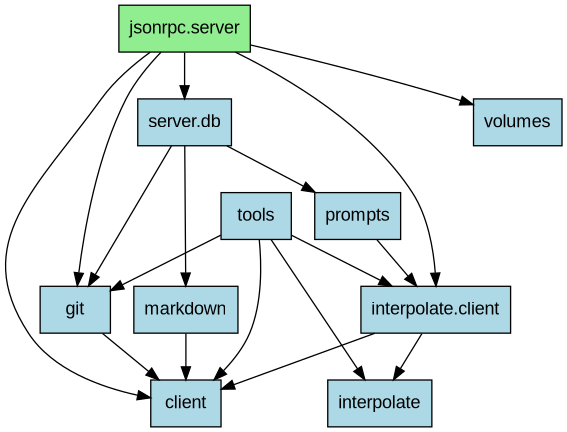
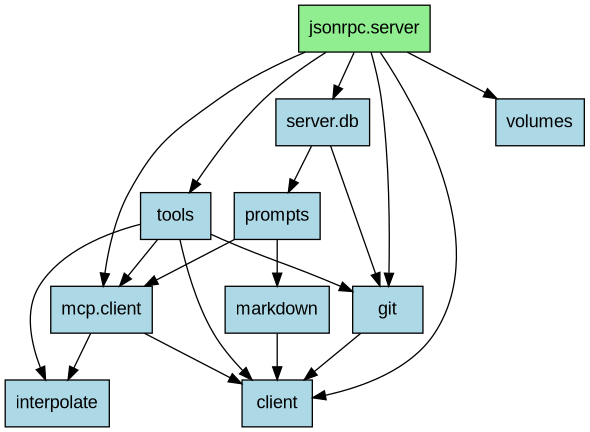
  digraph {
    rankdir=TB
    node [fillcolor=lightblue fontname=Arial shape=box style=filled]
    edge [fontname=Arial fontsize=10]
    "jsonrpc.server" [fillcolor=lightgreen]
    n2 [label="server.db"]
    tools
    volumes
-   "mcp.client" [label="interpolate.client"]
+   "mcp.client"
    git
    n7 [label=client]
    prompts
    interpolate
    markdown
    "jsonrpc.server" -> n2
+   "jsonrpc.server" -> tools
    "jsonrpc.server" -> volumes
    "jsonrpc.server" -> "mcp.client"
    "jsonrpc.server" -> git
    "jsonrpc.server" -> n7
    n2 -> git
    n2 -> prompts
    tools -> "mcp.client"
    tools -> git
    tools -> n7
    tools -> interpolate
    "mcp.client" -> n7
    "mcp.client" -> interpolate
    git -> n7
    prompts -> "mcp.client"
-   n2 -> markdown
+   prompts -> markdown
    markdown -> n7
  }
